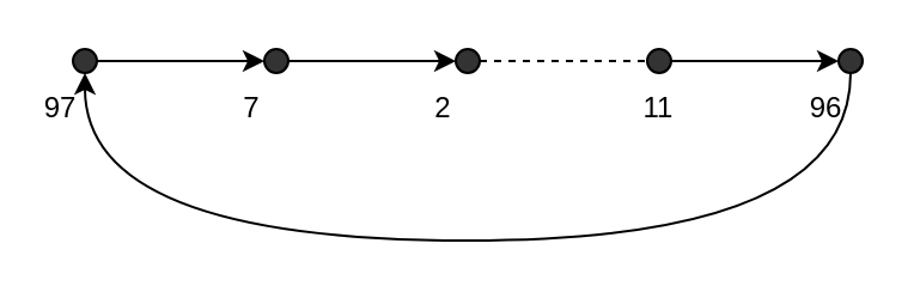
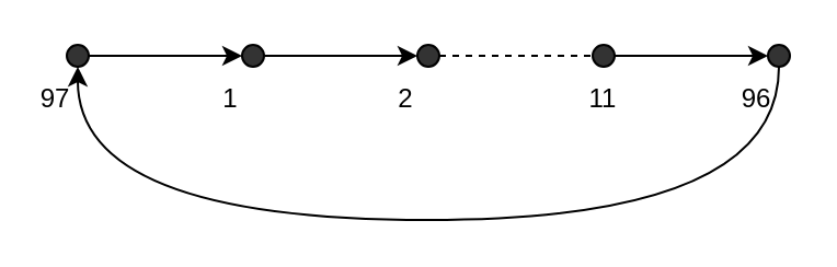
  <mxCell id="0" />
  <mxCell id="1" parent="0" />
  <mxCell id="2" value="" style="rounded=0;orthogonalLoop=1;jettySize=auto;html=1;" edge="1" parent="1" source="3" target="5"><mxGeometry relative="1" as="geometry" /></mxCell>
  <mxCell id="3" value="" style="ellipse;whiteSpace=wrap;html=1;aspect=fixed;fillColor=#333333;" vertex="1" parent="1"><mxGeometry x="30" y="20" width="10" height="10" as="geometry" /></mxCell>
  <mxCell id="4" value="" style="edgeStyle=none;rounded=0;orthogonalLoop=1;jettySize=auto;html=1;" edge="1" parent="1" source="5" target="7"><mxGeometry relative="1" as="geometry" /></mxCell>
  <mxCell id="5" value="" style="ellipse;whiteSpace=wrap;html=1;aspect=fixed;fillColor=#333333;" vertex="1" parent="1"><mxGeometry x="110" y="20" width="10" height="10" as="geometry" /></mxCell>
  <mxCell id="6" style="edgeStyle=none;rounded=0;orthogonalLoop=1;jettySize=auto;html=1;dashed=1;endArrow=none;endFill=0;entryX=0;entryY=0.5;entryDx=0;entryDy=0;" edge="1" parent="1" source="7" target="11"><mxGeometry relative="1" as="geometry"><mxPoint x="190" y="120" as="targetPoint" /></mxGeometry></mxCell>
  <mxCell id="7" value="" style="ellipse;whiteSpace=wrap;html=1;aspect=fixed;fillColor=#333333;" vertex="1" parent="1"><mxGeometry x="190" y="20" width="10" height="10" as="geometry" /></mxCell>
  <mxCell id="8" style="edgeStyle=orthogonalEdgeStyle;rounded=0;orthogonalLoop=1;jettySize=auto;html=1;entryX=0.5;entryY=1;entryDx=0;entryDy=0;endArrow=classic;endFill=1;curved=1;" edge="1" parent="1" source="9" target="3"><mxGeometry relative="1" as="geometry"><Array as="points"><mxPoint x="355" y="100" /><mxPoint x="35" y="100" /></Array></mxGeometry></mxCell>
  <mxCell id="9" value="" style="ellipse;whiteSpace=wrap;html=1;aspect=fixed;fillColor=#333333;" vertex="1" parent="1"><mxGeometry x="350" y="20" width="10" height="10" as="geometry" /></mxCell>
  <mxCell id="10" style="edgeStyle=none;rounded=0;orthogonalLoop=1;jettySize=auto;html=1;exitX=0;exitY=0.5;exitDx=0;exitDy=0;entryX=0;entryY=0.5;entryDx=0;entryDy=0;" edge="1" parent="1" source="11" target="9"><mxGeometry relative="1" as="geometry"><mxPoint x="340" y="25" as="targetPoint" /></mxGeometry></mxCell>
  <mxCell id="11" value="" style="ellipse;whiteSpace=wrap;html=1;aspect=fixed;fillColor=#333333;" vertex="1" parent="1"><mxGeometry x="270" y="20" width="10" height="10" as="geometry" /></mxCell>
  <mxCell id="12" value="97" style="text;html=1;strokeColor=none;fillColor=none;align=center;verticalAlign=middle;whiteSpace=wrap;rounded=0;" vertex="1" parent="1"><mxGeometry x="20" y="40" width="10" height="10" as="geometry" /></mxCell>
- <mxCell id="13" value="7" style="text;html=1;strokeColor=none;fillColor=none;align=center;verticalAlign=middle;whiteSpace=wrap;rounded=0;" vertex="1" parent="1"><mxGeometry x="100" y="40" width="10" height="10" as="geometry" /></mxCell>
+ <mxCell id="13" value="1" style="text;html=1;strokeColor=none;fillColor=none;align=center;verticalAlign=middle;whiteSpace=wrap;rounded=0;" vertex="1" parent="1"><mxGeometry x="100" y="40" width="10" height="10" as="geometry" /></mxCell>
  <mxCell id="14" value="96" style="text;html=1;strokeColor=none;fillColor=none;align=center;verticalAlign=middle;whiteSpace=wrap;rounded=0;" vertex="1" parent="1"><mxGeometry x="340" y="40" width="10" height="10" as="geometry" /></mxCell>
  <mxCell id="15" value="11" style="text;html=1;strokeColor=none;fillColor=none;align=center;verticalAlign=middle;whiteSpace=wrap;rounded=0;" vertex="1" parent="1"><mxGeometry x="270" y="40" width="10" height="10" as="geometry" /></mxCell>
  <mxCell id="16" value="2" style="text;html=1;strokeColor=none;fillColor=none;align=center;verticalAlign=middle;whiteSpace=wrap;rounded=0;" vertex="1" parent="1"><mxGeometry x="180" y="40" width="10" height="10" as="geometry" /></mxCell>
